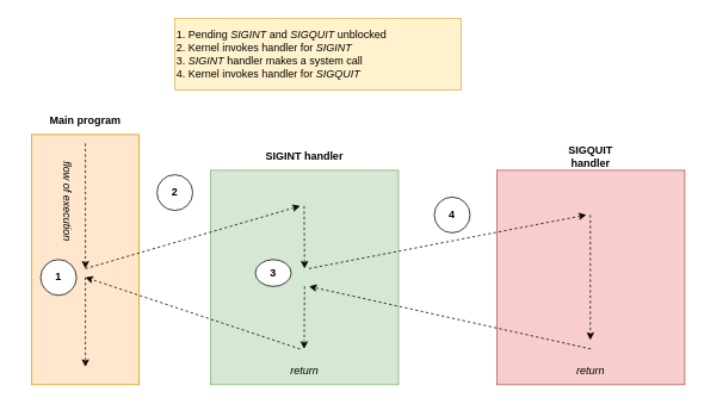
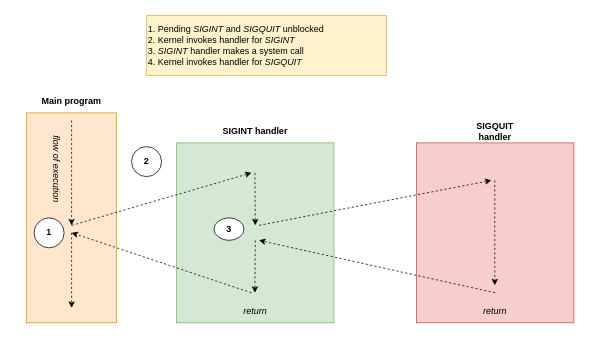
  <mxCell id="0" />
  <mxCell id="1" parent="0" />
  <mxCell id="2" value="" style="rounded=0;whiteSpace=wrap;html=1;fillColor=#d5e8d4;strokeColor=#82b366;" vertex="1" parent="1"><mxGeometry x="235" y="190" width="210" height="240" as="geometry" /></mxCell>
  <mxCell id="3" value="" style="rounded=0;whiteSpace=wrap;html=1;fillColor=#ffe6cc;strokeColor=#d79b00;" vertex="1" parent="1"><mxGeometry x="35" y="150" width="120" height="280" as="geometry" /></mxCell>
  <mxCell id="4" value="&lt;b&gt;Main program&lt;/b&gt;" style="text;html=1;align=center;verticalAlign=middle;whiteSpace=wrap;rounded=0;" vertex="1" parent="1"><mxGeometry x="50" y="120" width="90" height="30" as="geometry" /></mxCell>
  <mxCell id="5" value="" style="endArrow=classic;html=1;rounded=0;entryX=0.5;entryY=0.536;entryDx=0;entryDy=0;entryPerimeter=0;dashed=1;" edge="1" parent="1" target="3"><mxGeometry width="50" height="50" relative="1" as="geometry"><mxPoint x="95" y="160" as="sourcePoint" /><mxPoint x="405" y="320" as="targetPoint" /></mxGeometry></mxCell>
  <mxCell id="6" value="" style="endArrow=classic;html=1;rounded=0;entryX=0.5;entryY=0.571;entryDx=0;entryDy=0;entryPerimeter=0;dashed=1;" edge="1" parent="1" target="3"><mxGeometry width="50" height="50" relative="1" as="geometry"><mxPoint x="335" y="390" as="sourcePoint" /><mxPoint x="405" y="320" as="targetPoint" /></mxGeometry></mxCell>
  <mxCell id="7" value="" style="endArrow=classic;html=1;rounded=0;exitX=0.5;exitY=0.571;exitDx=0;exitDy=0;exitPerimeter=0;entryX=0.5;entryY=0.929;entryDx=0;entryDy=0;entryPerimeter=0;dashed=1;" edge="1" parent="1" source="3" target="3"><mxGeometry width="50" height="50" relative="1" as="geometry"><mxPoint x="355" y="370" as="sourcePoint" /><mxPoint x="405" y="320" as="targetPoint" /></mxGeometry></mxCell>
  <mxCell id="8" value="" style="endArrow=classic;html=1;rounded=0;exitX=0.5;exitY=0.536;exitDx=0;exitDy=0;exitPerimeter=0;dashed=1;" edge="1" parent="1" source="3"><mxGeometry width="50" height="50" relative="1" as="geometry"><mxPoint x="355" y="370" as="sourcePoint" /><mxPoint x="335" y="230" as="targetPoint" /></mxGeometry></mxCell>
  <mxCell id="9" value="&lt;b&gt;SIGINT handler&lt;/b&gt;" style="text;html=1;align=center;verticalAlign=middle;whiteSpace=wrap;rounded=0;" vertex="1" parent="1"><mxGeometry x="295" y="160" width="90" height="30" as="geometry" /></mxCell>
  <mxCell id="10" value="" style="rounded=0;whiteSpace=wrap;html=1;fillColor=#f8cecc;strokeColor=#b85450;" vertex="1" parent="1"><mxGeometry x="555" y="190" width="210" height="240" as="geometry" /></mxCell>
  <mxCell id="11" value="&lt;b&gt;SIGQUIT handler&lt;/b&gt;" style="text;html=1;align=center;verticalAlign=middle;whiteSpace=wrap;rounded=0;" vertex="1" parent="1"><mxGeometry x="615" y="160" width="90" height="30" as="geometry" /></mxCell>
  <mxCell id="12" value="" style="endArrow=classic;html=1;rounded=0;entryX=0.5;entryY=0.536;entryDx=0;entryDy=0;entryPerimeter=0;dashed=1;" edge="1" parent="1"><mxGeometry width="50" height="50" relative="1" as="geometry"><mxPoint x="659.5" y="240" as="sourcePoint" /><mxPoint x="659.5" y="380" as="targetPoint" /></mxGeometry></mxCell>
  <mxCell id="13" value="" style="endArrow=classic;html=1;rounded=0;dashed=1;" edge="1" parent="1"><mxGeometry width="50" height="50" relative="1" as="geometry"><mxPoint x="339.5" y="230" as="sourcePoint" /><mxPoint x="340" y="300" as="targetPoint" /></mxGeometry></mxCell>
  <mxCell id="14" value="" style="endArrow=classic;html=1;rounded=0;entryX=0.5;entryY=0.929;entryDx=0;entryDy=0;entryPerimeter=0;dashed=1;" edge="1" parent="1"><mxGeometry width="50" height="50" relative="1" as="geometry"><mxPoint x="340" y="320" as="sourcePoint" /><mxPoint x="339.5" y="390" as="targetPoint" /></mxGeometry></mxCell>
  <mxCell id="15" value="" style="endArrow=classic;html=1;rounded=0;exitX=0.5;exitY=0.536;exitDx=0;exitDy=0;exitPerimeter=0;dashed=1;" edge="1" parent="1"><mxGeometry width="50" height="50" relative="1" as="geometry"><mxPoint x="345" y="300" as="sourcePoint" /><mxPoint x="655" y="240" as="targetPoint" /></mxGeometry></mxCell>
  <mxCell id="16" value="" style="endArrow=classic;html=1;rounded=0;entryX=0.5;entryY=0.571;entryDx=0;entryDy=0;entryPerimeter=0;dashed=1;" edge="1" parent="1"><mxGeometry width="50" height="50" relative="1" as="geometry"><mxPoint x="660" y="390" as="sourcePoint" /><mxPoint x="345" y="320" as="targetPoint" /></mxGeometry></mxCell>
  <mxCell id="17" value="1" style="ellipse;whiteSpace=wrap;html=1;aspect=fixed;fontStyle=1" vertex="1" parent="1"><mxGeometry x="45" y="290" width="40" height="40" as="geometry" /></mxCell>
  <mxCell id="18" value="2" style="ellipse;whiteSpace=wrap;html=1;aspect=fixed;fontStyle=1" vertex="1" parent="1"><mxGeometry x="175" y="195" width="40" height="40" as="geometry" /></mxCell>
  <mxCell id="19" value="3" style="ellipse;whiteSpace=wrap;html=1;aspect=fixed;fontStyle=1" vertex="1" parent="1"><mxGeometry x="285" y="290" width="40" height="30" as="geometry" /></mxCell>
- <mxCell id="20" value="4" style="ellipse;whiteSpace=wrap;html=1;aspect=fixed;fontStyle=1" vertex="1" parent="1"><mxGeometry x="485" y="220" width="40" height="40" as="geometry" /></mxCell>
  <mxCell id="21" value="&lt;i&gt;flow of execution&lt;/i&gt;" style="text;html=1;align=center;verticalAlign=middle;whiteSpace=wrap;rounded=0;rotation=90;" vertex="1" parent="1"><mxGeometry x="20" y="210" width="110" height="30" as="geometry" /></mxCell>
  <mxCell id="22" value="&lt;i&gt;return&lt;/i&gt;" style="text;html=1;align=center;verticalAlign=middle;whiteSpace=wrap;rounded=0;" vertex="1" parent="1"><mxGeometry x="310" y="400" width="60" height="30" as="geometry" /></mxCell>
  <mxCell id="23" value="&lt;i&gt;return&lt;/i&gt;" style="text;html=1;align=center;verticalAlign=middle;whiteSpace=wrap;rounded=0;" vertex="1" parent="1"><mxGeometry x="630" y="400" width="60" height="30" as="geometry" /></mxCell>
  <mxCell id="24" value="&lt;div&gt;1. Pending &lt;i&gt;SIGINT&lt;/i&gt; and &lt;i&gt;SIGQUIT&lt;/i&gt; unblocked&lt;/div&gt;&lt;div&gt;2. Kernel invokes handler for &lt;i&gt;SIGINT&lt;/i&gt;&lt;/div&gt;&lt;div&gt;3. &lt;i&gt;SIGINT&lt;/i&gt; handler makes a system call&lt;/div&gt;&lt;div&gt;4. Kernel invokes handler for &lt;i&gt;SIGQUIT&lt;/i&gt;&lt;/div&gt;" style="rounded=0;whiteSpace=wrap;html=1;align=left;fillColor=#fff2cc;strokeColor=#d6b656;" vertex="1" parent="1"><mxGeometry x="195" y="20" width="320" height="80" as="geometry" /></mxCell>
